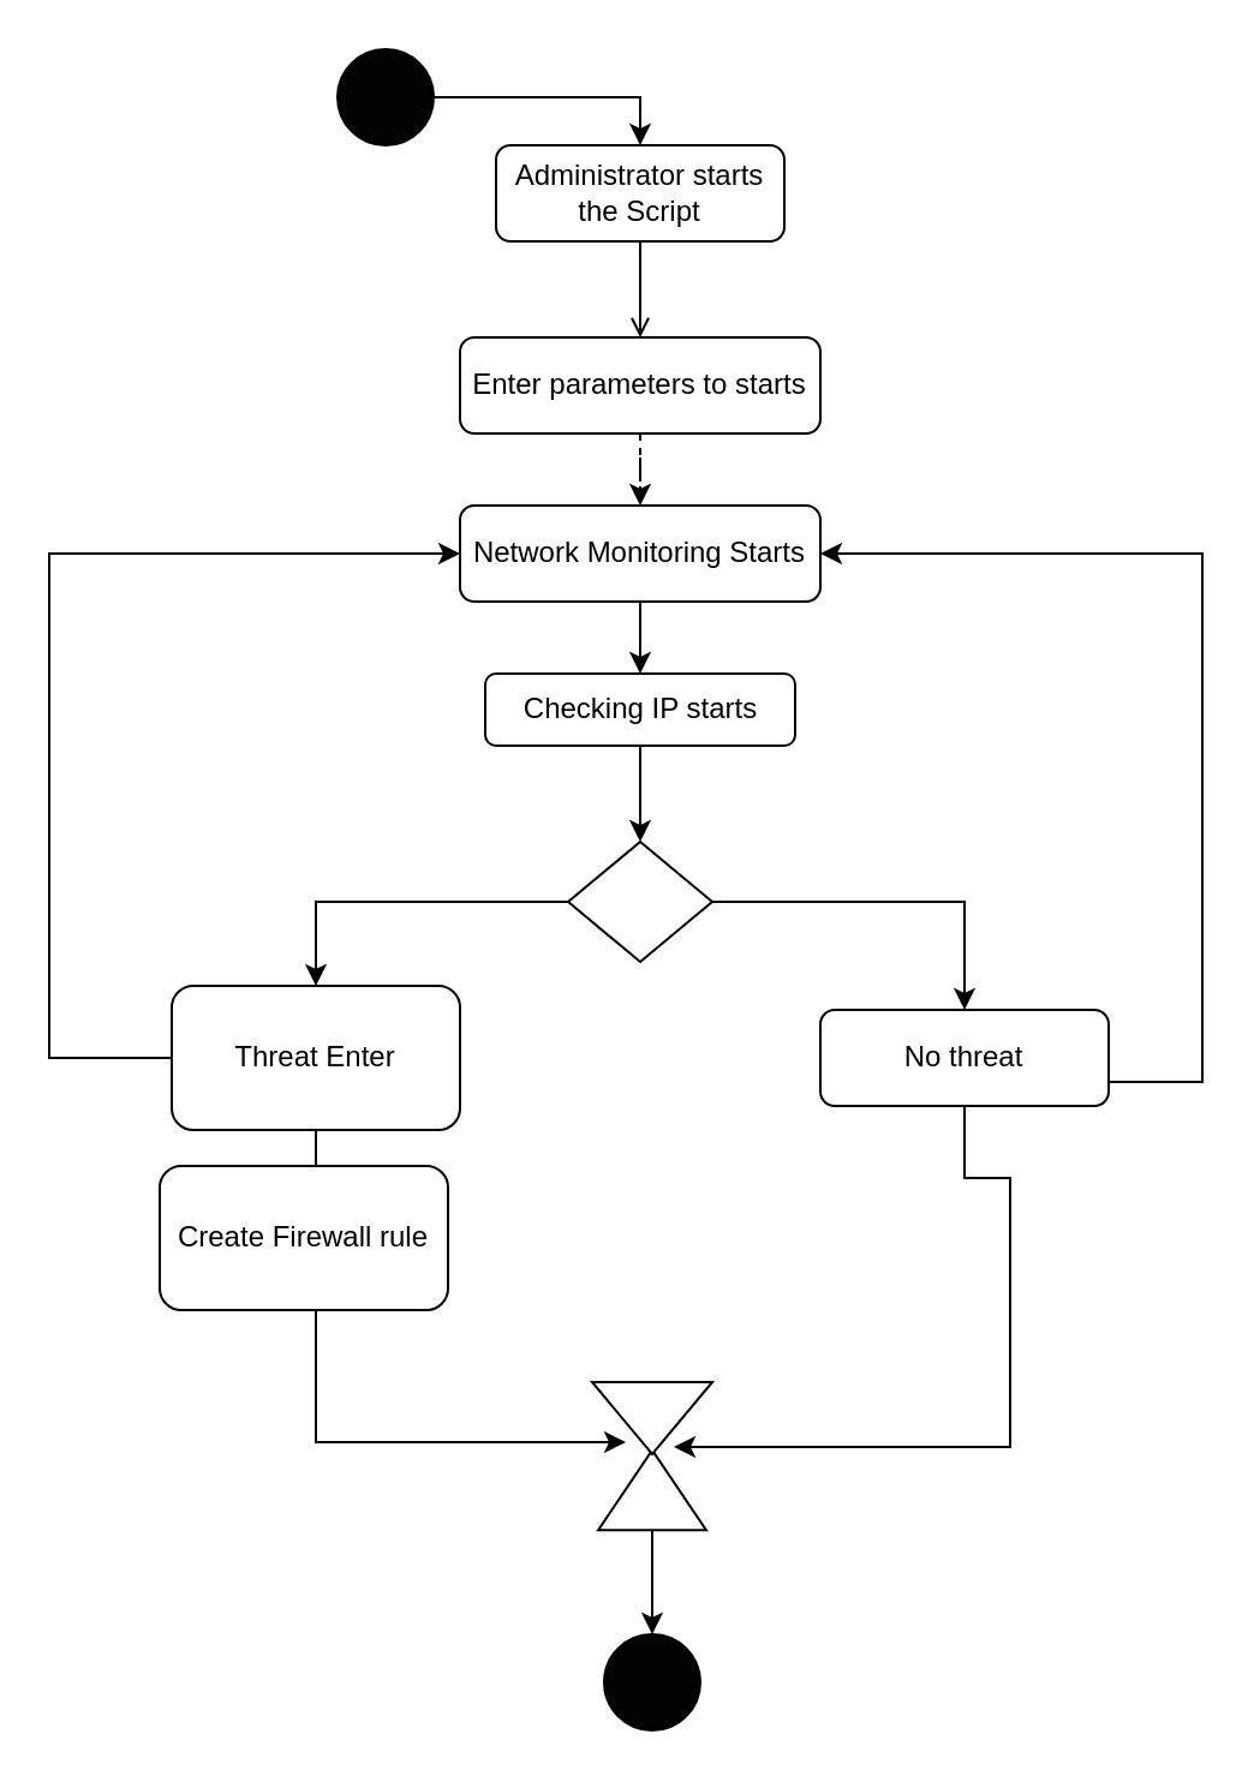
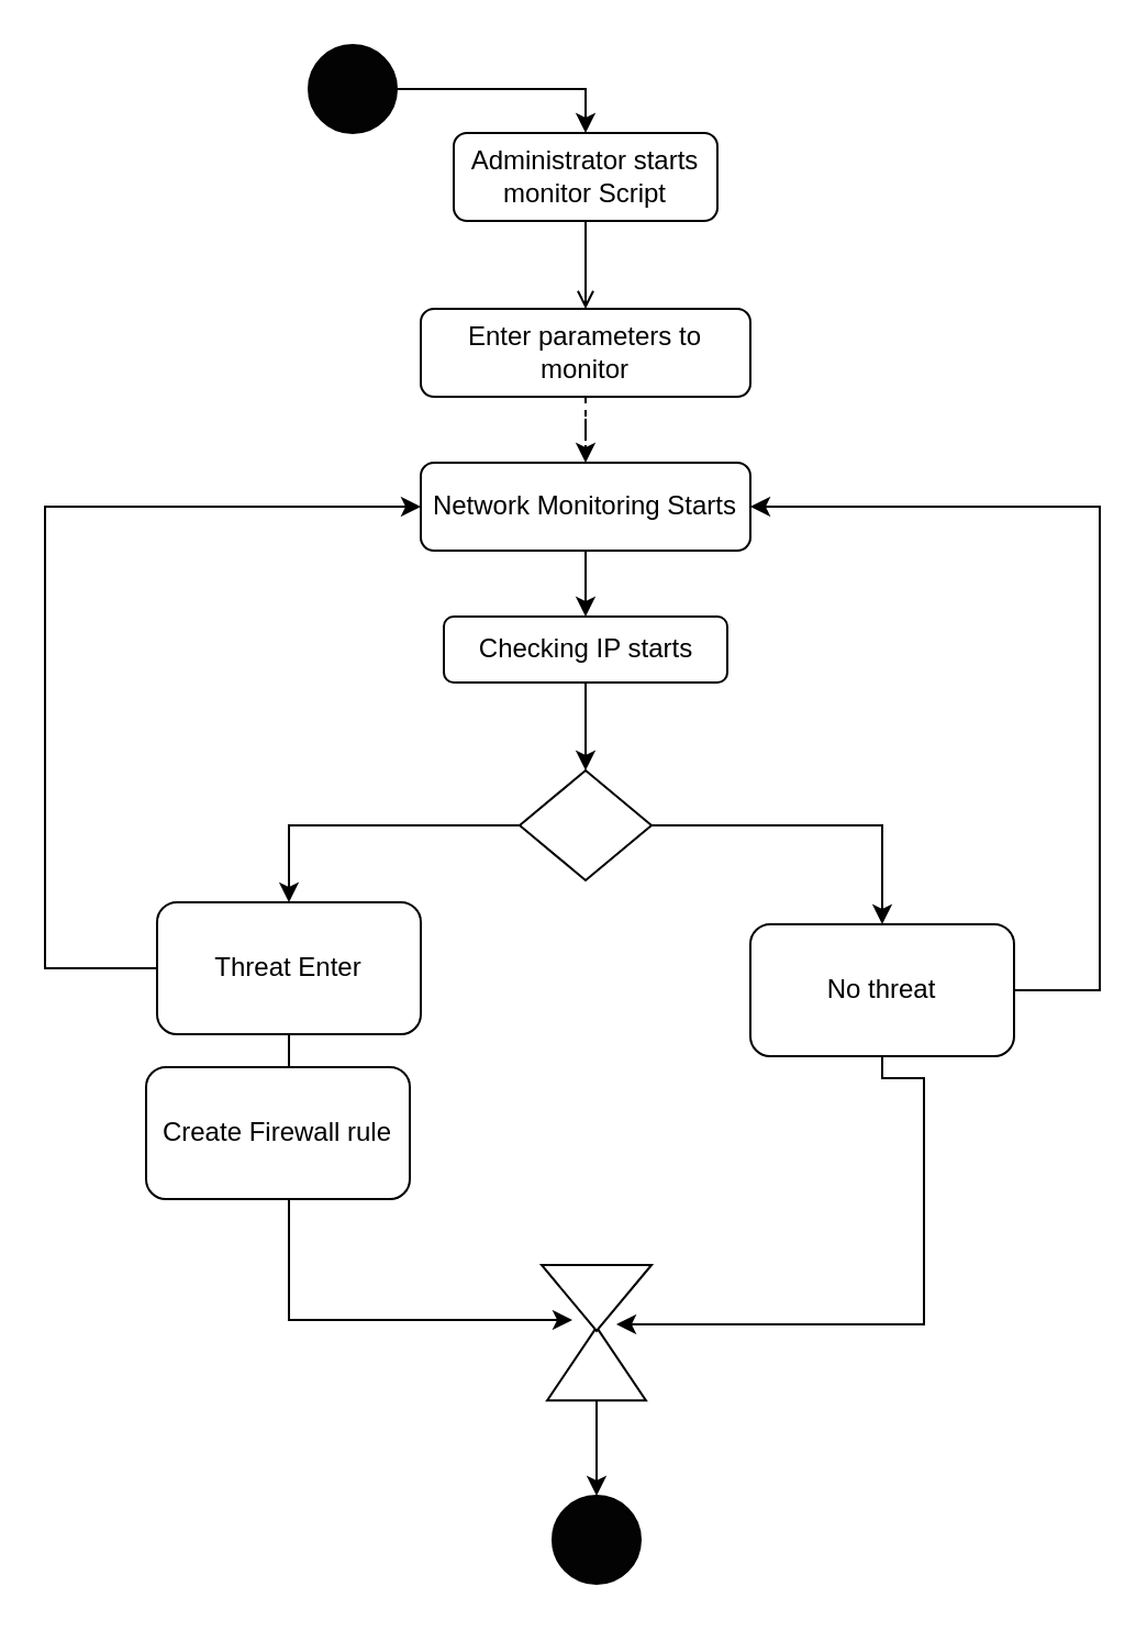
  <mxCell id="0" />
  <mxCell id="1" parent="0" />
  <mxCell id="2" value="" style="edgeStyle=orthogonalEdgeStyle;rounded=0;orthogonalLoop=1;jettySize=auto;html=1;endArrow=open;" edge="1" parent="1" source="3" target="7"><mxGeometry relative="1" as="geometry" /></mxCell>
- <mxCell id="3" value="Administrator starts the Script " style="rounded=1;whiteSpace=wrap;html=1;fontSize=12;glass=0;strokeWidth=1;shadow=0;" parent="1" vertex="1"><mxGeometry x="206" y="60" width="120" height="40" as="geometry" /></mxCell>
+ <mxCell id="3" value="Administrator starts monitor Script " style="rounded=1;whiteSpace=wrap;html=1;fontSize=12;glass=0;strokeWidth=1;shadow=0;" parent="1" vertex="1"><mxGeometry x="206" y="60" width="120" height="40" as="geometry" /></mxCell>
  <mxCell id="4" value="" style="edgeStyle=orthogonalEdgeStyle;rounded=0;orthogonalLoop=1;jettySize=auto;html=1;entryX=0.5;entryY=0;entryDx=0;entryDy=0;" edge="1" parent="1" source="5" target="3"><mxGeometry relative="1" as="geometry"><mxPoint x="296" y="180" as="targetPoint" /></mxGeometry></mxCell>
  <mxCell id="5" value="" style="ellipse;whiteSpace=wrap;html=1;aspect=fixed;fillColor=#030303;" vertex="1" parent="1"><mxGeometry x="140" y="20" width="40" height="40" as="geometry" /></mxCell>
  <mxCell id="6" value="" style="edgeStyle=orthogonalEdgeStyle;rounded=0;orthogonalLoop=1;jettySize=auto;html=1;dashed=1;" edge="1" parent="1" source="7" target="8"><mxGeometry relative="1" as="geometry" /></mxCell>
- <mxCell id="7" value="Enter parameters to starts" style="whiteSpace=wrap;html=1;rounded=1;glass=0;strokeWidth=1;shadow=0;" vertex="1" parent="1"><mxGeometry x="191" y="140" width="150" height="40" as="geometry" /></mxCell>
+ <mxCell id="7" value="Enter parameters to monitor" style="whiteSpace=wrap;html=1;rounded=1;glass=0;strokeWidth=1;shadow=0;" vertex="1" parent="1"><mxGeometry x="191" y="140" width="150" height="40" as="geometry" /></mxCell>
  <mxCell id="8" value="Network Monitoring Starts" style="whiteSpace=wrap;html=1;rounded=1;glass=0;strokeWidth=1;shadow=0;" vertex="1" parent="1"><mxGeometry x="191" y="210" width="150" height="40" as="geometry" /></mxCell>
  <mxCell id="9" value="" style="rhombus;whiteSpace=wrap;html=1;fillColor=#FFFFFF;" vertex="1" parent="1"><mxGeometry x="236" y="350" width="60" height="50" as="geometry" /></mxCell>
  <mxCell id="10" value="" style="endArrow=classic;html=1;rounded=0;exitX=0.5;exitY=1;exitDx=0;exitDy=0;entryX=0.5;entryY=0;entryDx=0;entryDy=0;" edge="1" parent="1" source="8" target="17"><mxGeometry width="50" height="50" relative="1" as="geometry"><mxPoint x="210" y="400" as="sourcePoint" /><mxPoint x="266" y="290" as="targetPoint" /></mxGeometry></mxCell>
- <mxCell id="11" value="No threat" style="rounded=1;whiteSpace=wrap;html=1;fillColor=#FFFFFF;" vertex="1" parent="1"><mxGeometry x="341" y="420" width="120" height="40" as="geometry" /></mxCell>
+ <mxCell id="11" value="No threat" style="rounded=1;whiteSpace=wrap;html=1;fillColor=#FFFFFF;" vertex="1" parent="1"><mxGeometry x="341" y="420" width="120" height="60" as="geometry" /></mxCell>
  <mxCell id="12" value="" style="edgeStyle=orthogonalEdgeStyle;rounded=0;orthogonalLoop=1;jettySize=auto;html=1;" edge="1" parent="1" source="13" target="16"><mxGeometry relative="1" as="geometry" /></mxCell>
  <mxCell id="13" value="Threat Enter" style="rounded=1;whiteSpace=wrap;html=1;fillColor=#FFFFFF;" vertex="1" parent="1"><mxGeometry x="71" y="410" width="120" height="60" as="geometry" /></mxCell>
  <mxCell id="14" value="" style="endArrow=classic;html=1;rounded=0;entryX=0.5;entryY=0;entryDx=0;entryDy=0;exitX=1;exitY=0.5;exitDx=0;exitDy=0;edgeStyle=orthogonalEdgeStyle;" edge="1" parent="1" source="9" target="11"><mxGeometry width="50" height="50" relative="1" as="geometry"><mxPoint x="320" y="320" as="sourcePoint" /><mxPoint x="370" y="270" as="targetPoint" /></mxGeometry></mxCell>
  <mxCell id="15" value="" style="endArrow=classic;html=1;rounded=0;entryX=0.5;entryY=0;entryDx=0;entryDy=0;exitX=0;exitY=0.5;exitDx=0;exitDy=0;edgeStyle=orthogonalEdgeStyle;" edge="1" parent="1" source="9" target="13"><mxGeometry width="50" height="50" relative="1" as="geometry"><mxPoint x="100" y="340" as="sourcePoint" /><mxPoint x="150" y="290" as="targetPoint" /></mxGeometry></mxCell>
  <mxCell id="16" value="Create Firewall rule" style="rounded=1;whiteSpace=wrap;html=1;fillColor=#FFFFFF;" vertex="1" parent="1"><mxGeometry x="66" y="485" width="120" height="60" as="geometry" /></mxCell>
  <mxCell id="17" value="Checking IP starts" style="rounded=1;whiteSpace=wrap;html=1;fillColor=#FFFFFF;" vertex="1" parent="1"><mxGeometry x="201.5" y="280" width="129" height="30" as="geometry" /></mxCell>
  <mxCell id="18" value="" style="endArrow=classic;html=1;rounded=0;entryX=0.5;entryY=0;entryDx=0;entryDy=0;exitX=0.5;exitY=1;exitDx=0;exitDy=0;" edge="1" parent="1" source="17" target="9"><mxGeometry width="50" height="50" relative="1" as="geometry"><mxPoint x="180" y="380" as="sourcePoint" /><mxPoint x="230" y="330" as="targetPoint" /></mxGeometry></mxCell>
  <mxCell id="19" value="" style="endArrow=classic;html=1;rounded=0;exitX=1;exitY=0.5;exitDx=0;exitDy=0;edgeStyle=orthogonalEdgeStyle;entryX=1;entryY=0.5;entryDx=0;entryDy=0;" edge="1" parent="1" source="11" target="8"><mxGeometry width="50" height="50" relative="1" as="geometry"><mxPoint x="480" y="440" as="sourcePoint" /><mxPoint x="530" y="390" as="targetPoint" /><Array as="points"><mxPoint x="500" y="450" /><mxPoint x="500" y="230" /></Array></mxGeometry></mxCell>
  <mxCell id="20" value="" style="endArrow=classic;html=1;rounded=0;exitX=0;exitY=0.5;exitDx=0;exitDy=0;edgeStyle=orthogonalEdgeStyle;entryX=0;entryY=0.5;entryDx=0;entryDy=0;" edge="1" parent="1" source="13" target="8"><mxGeometry width="50" height="50" relative="1" as="geometry"><mxPoint x="32" y="420" as="sourcePoint" /><mxPoint x="-88" y="200" as="targetPoint" /><Array as="points"><mxPoint x="20" y="440" /><mxPoint x="20" y="230" /></Array></mxGeometry></mxCell>
  <mxCell id="21" value="" style="group" vertex="1" connectable="0" parent="1"><mxGeometry x="246" y="575" width="50" height="60" as="geometry" /></mxCell>
  <mxCell id="22" value="" style="triangle;whiteSpace=wrap;html=1;fillColor=#FFFFFF;rotation=-90;" vertex="1" parent="21"><mxGeometry x="8.333" y="22.5" width="33.333" height="45" as="geometry" /></mxCell>
  <mxCell id="23" value="" style="triangle;whiteSpace=wrap;html=1;fillColor=#FFFFFF;rotation=0;direction=south;" vertex="1" parent="21"><mxGeometry width="50" height="30" as="geometry" /></mxCell>
  <mxCell id="24" value="" style="endArrow=classic;html=1;rounded=0;exitX=0.5;exitY=1;exitDx=0;exitDy=0;edgeStyle=orthogonalEdgeStyle;" edge="1" parent="1" source="16"><mxGeometry width="50" height="50" relative="1" as="geometry"><mxPoint x="225" y="600" as="sourcePoint" /><mxPoint x="260" y="600" as="targetPoint" /><Array as="points"><mxPoint x="131" y="600" /></Array></mxGeometry></mxCell>
  <mxCell id="25" value="" style="endArrow=classic;html=1;rounded=0;exitX=0.5;exitY=1;exitDx=0;exitDy=0;edgeStyle=orthogonalEdgeStyle;" edge="1" parent="1" source="11"><mxGeometry width="50" height="50" relative="1" as="geometry"><mxPoint x="326" y="602" as="sourcePoint" /><mxPoint x="280" y="602" as="targetPoint" /><Array as="points"><mxPoint x="401" y="490" /><mxPoint x="420" y="490" /><mxPoint x="420" y="602" /></Array></mxGeometry></mxCell>
  <mxCell id="26" value="" style="ellipse;whiteSpace=wrap;html=1;aspect=fixed;fillColor=#030303;" vertex="1" parent="1"><mxGeometry x="251" y="680" width="40" height="40" as="geometry" /></mxCell>
  <mxCell id="27" value="" style="edgeStyle=orthogonalEdgeStyle;rounded=0;orthogonalLoop=1;jettySize=auto;html=1;entryX=0.5;entryY=0;entryDx=0;entryDy=0;exitX=0;exitY=0.5;exitDx=0;exitDy=0;" edge="1" parent="1" source="22" target="26"><mxGeometry relative="1" as="geometry"><mxPoint x="296" y="670" as="sourcePoint" /><mxPoint x="382" y="690" as="targetPoint" /></mxGeometry></mxCell>
